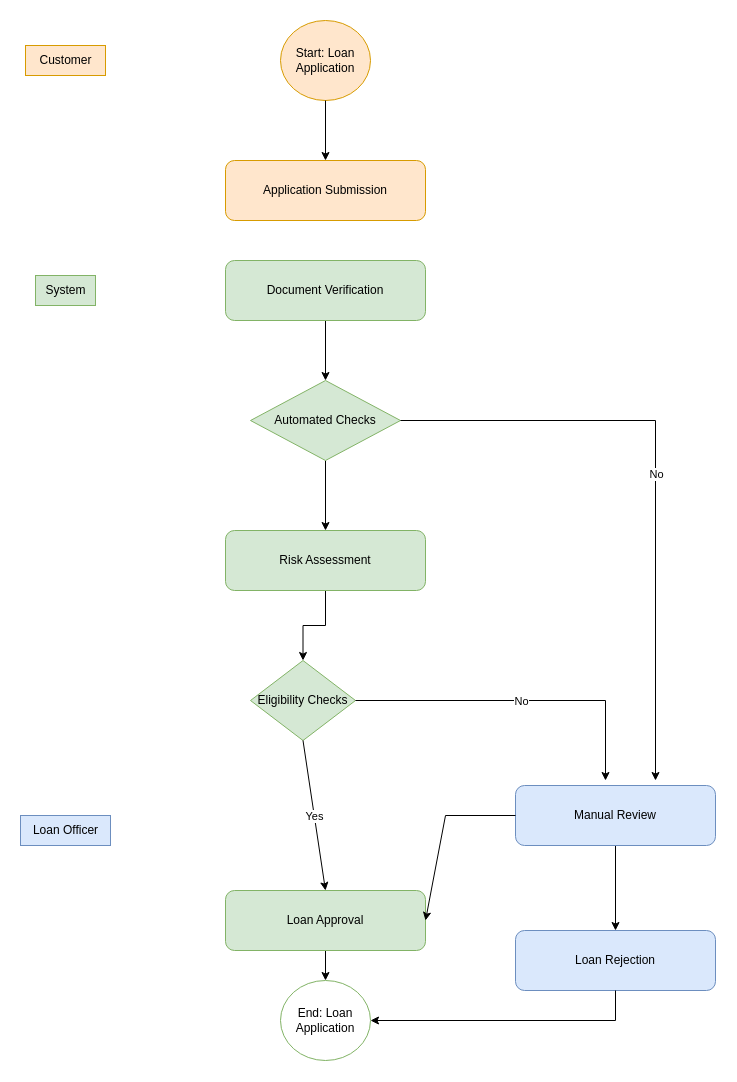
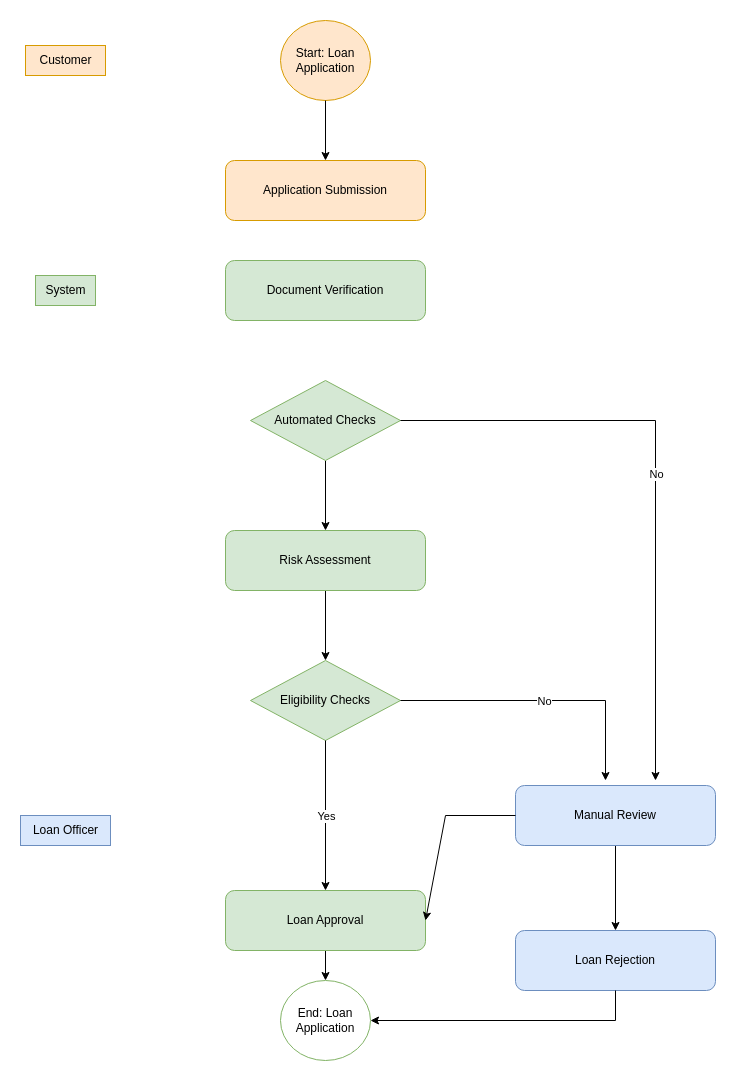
  <mxCell id="0" />
  <mxCell id="1" parent="0" />
  <mxCell id="2" value="Start: Loan Application" style="ellipse;whiteSpace=wrap;html=1;fillColor=#ffe6cc;strokeColor=#d79b00;" vertex="1" parent="1"><mxGeometry x="280" y="20" width="90" height="80" as="geometry" /></mxCell>
  <mxCell id="3" value="Customer" style="text;html=1;align=center;verticalAlign=middle;resizable=0;points=[];autosize=1;strokeColor=#d79b00;fillColor=#ffe6cc;" vertex="1" parent="1"><mxGeometry x="25" y="45" width="80" height="30" as="geometry" /></mxCell>
  <mxCell id="4" value="" style="endArrow=classic;html=1;rounded=0;exitX=0.5;exitY=1;exitDx=0;exitDy=0;" edge="1" parent="1" source="2"><mxGeometry width="50" height="50" relative="1" as="geometry"><mxPoint x="325" y="250" as="sourcePoint" /><mxPoint x="325" y="160" as="targetPoint" /></mxGeometry></mxCell>
  <mxCell id="5" value="Application Submission" style="rounded=1;whiteSpace=wrap;html=1;fillColor=#ffe6cc;strokeColor=#d79b00;" vertex="1" parent="1"><mxGeometry x="225" y="160" width="200" height="60" as="geometry" /></mxCell>
- <mxCell id="6" value="" style="edgeStyle=orthogonalEdgeStyle;rounded=0;orthogonalLoop=1;jettySize=auto;html=1;" edge="1" parent="1" source="7" target="10"><mxGeometry relative="1" as="geometry" /></mxCell>
  <mxCell id="7" value="Document Verification" style="rounded=1;whiteSpace=wrap;html=1;fillColor=#d5e8d4;strokeColor=#82b366;" vertex="1" parent="1"><mxGeometry x="225" y="260" width="200" height="60" as="geometry" /></mxCell>
  <mxCell id="8" value="System" style="text;html=1;align=center;verticalAlign=middle;resizable=0;points=[];autosize=1;strokeColor=#82b366;fillColor=#d5e8d4;" vertex="1" parent="1"><mxGeometry x="35" y="275" width="60" height="30" as="geometry" /></mxCell>
  <mxCell id="9" value="" style="edgeStyle=orthogonalEdgeStyle;rounded=0;orthogonalLoop=1;jettySize=auto;html=1;" edge="1" parent="1" source="10" target="12"><mxGeometry relative="1" as="geometry" /></mxCell>
  <mxCell id="10" value="Automated Checks" style="rhombus;whiteSpace=wrap;html=1;fillColor=#d5e8d4;strokeColor=#82b366;" vertex="1" parent="1"><mxGeometry x="250" y="380" width="150" height="80" as="geometry" /></mxCell>
  <mxCell id="11" value="" style="edgeStyle=orthogonalEdgeStyle;rounded=0;orthogonalLoop=1;jettySize=auto;html=1;" edge="1" parent="1" source="12" target="13"><mxGeometry relative="1" as="geometry" /></mxCell>
  <mxCell id="12" value="Risk Assessment" style="rounded=1;whiteSpace=wrap;html=1;fillColor=#d5e8d4;strokeColor=#82b366;" vertex="1" parent="1"><mxGeometry x="225" y="530" width="200" height="60" as="geometry" /></mxCell>
- <mxCell id="13" value="Eligibility Checks" style="rhombus;whiteSpace=wrap;html=1;fillColor=#d5e8d4;strokeColor=#82b366;" vertex="1" parent="1"><mxGeometry x="250" y="660" width="105" height="80" as="geometry" /></mxCell>
+ <mxCell id="13" value="Eligibility Checks" style="rhombus;whiteSpace=wrap;html=1;fillColor=#d5e8d4;strokeColor=#82b366;" vertex="1" parent="1"><mxGeometry x="250" y="660" width="150" height="80" as="geometry" /></mxCell>
  <mxCell id="14" value="" style="edgeStyle=orthogonalEdgeStyle;rounded=0;orthogonalLoop=1;jettySize=auto;html=1;" edge="1" parent="1" source="15" target="20"><mxGeometry relative="1" as="geometry" /></mxCell>
  <mxCell id="15" value="Loan Approval&lt;span style=&quot;color: rgba(0, 0, 0, 0); font-family: monospace; font-size: 0px; text-align: start; text-wrap-mode: nowrap;&quot;&gt;%3CmxGraphModel%3E%3Croot%3E%3CmxCell%20id%3D%220%22%2F%3E%3CmxCell%20id%3D%221%22%20parent%3D%220%22%2F%3E%3CmxCell%20id%3D%222%22%20value%3D%22Risk%20Assessment%22%20style%3D%22rounded%3D1%3BwhiteSpace%3Dwrap%3Bhtml%3D1%3B%22%20vertex%3D%221%22%20parent%3D%221%22%3E%3CmxGeometry%20x%3D%22300%22%20y%3D%22560%22%20width%3D%22200%22%20height%3D%2260%22%20as%3D%22geometry%22%2F%3E%3C%2FmxCell%3E%3C%2Froot%3E%3C%2FmxGraphModel%3E&lt;/span&gt;" style="rounded=1;whiteSpace=wrap;html=1;fillColor=#d5e8d4;strokeColor=#82b366;" vertex="1" parent="1"><mxGeometry x="225" y="890" width="200" height="60" as="geometry" /></mxCell>
  <mxCell id="16" value="" style="edgeStyle=orthogonalEdgeStyle;rounded=0;orthogonalLoop=1;jettySize=auto;html=1;" edge="1" parent="1" source="17" target="18"><mxGeometry relative="1" as="geometry" /></mxCell>
  <mxCell id="17" value="Manual Review" style="rounded=1;whiteSpace=wrap;html=1;fillColor=#dae8fc;strokeColor=#6c8ebf;" vertex="1" parent="1"><mxGeometry x="515" y="785" width="200" height="60" as="geometry" /></mxCell>
  <mxCell id="18" value="Loan Rejection&lt;span style=&quot;color: rgba(0, 0, 0, 0); font-family: monospace; font-size: 0px; text-align: start; text-wrap-mode: nowrap;&quot;&gt;%3CmxGraphModel%3E%3Croot%3E%3CmxCell%20id%3D%220%22%2F%3E%3CmxCell%20id%3D%221%22%20parent%3D%220%22%2F%3E%3CmxCell%20id%3D%222%22%20value%3D%22Risk%20Assessment%22%20style%3D%22rounded%3D1%3BwhiteSpace%3Dwrap%3Bhtml%3D1%3B%22%20vertex%3D%221%22%20parent%3D%221%22%3E%3CmxGeometry%20x%3D%22300%22%20y%3D%22560%22%20width%3D%22200%22%20height%3D%2260%22%20as%3D%22geometry%22%2F%3E%3C%2FmxCell%3E%3C%2Froot%3E%3C%2FmxGraphModel%3E&lt;/span&gt;" style="rounded=1;whiteSpace=wrap;html=1;fillColor=#dae8fc;strokeColor=#6c8ebf;" vertex="1" parent="1"><mxGeometry x="515" y="930" width="200" height="60" as="geometry" /></mxCell>
  <mxCell id="19" value="Loan Officer" style="text;html=1;align=center;verticalAlign=middle;resizable=0;points=[];autosize=1;strokeColor=#6c8ebf;fillColor=#dae8fc;" vertex="1" parent="1"><mxGeometry x="20" y="815" width="90" height="30" as="geometry" /></mxCell>
  <mxCell id="20" value="End: Loan Application" style="ellipse;whiteSpace=wrap;html=1;fillColor=#ffffff;strokeColor=#82b366;" vertex="1" parent="1"><mxGeometry x="280" y="980" width="90" height="80" as="geometry" /></mxCell>
  <mxCell id="21" value="" style="endArrow=classic;html=1;rounded=0;exitX=1;exitY=0.5;exitDx=0;exitDy=0;" edge="1" parent="1" source="13"><mxGeometry relative="1" as="geometry"><mxPoint x="305" y="830" as="sourcePoint" /><mxPoint x="605" y="780" as="targetPoint" /><Array as="points"><mxPoint x="605" y="700" /></Array></mxGeometry></mxCell>
  <mxCell id="22" value="No" style="edgeLabel;resizable=0;html=1;;align=center;verticalAlign=middle;" connectable="0" vertex="1" parent="21"><mxGeometry relative="1" as="geometry" /></mxCell>
  <mxCell id="23" value="" style="endArrow=classic;html=1;rounded=0;exitX=0.5;exitY=1;exitDx=0;exitDy=0;entryX=0.5;entryY=0;entryDx=0;entryDy=0;" edge="1" parent="1" source="13" target="15"><mxGeometry relative="1" as="geometry"><mxPoint x="305" y="830" as="sourcePoint" /><mxPoint x="405" y="830" as="targetPoint" /></mxGeometry></mxCell>
  <mxCell id="24" value="Yes" style="edgeLabel;resizable=0;html=1;;align=center;verticalAlign=middle;" connectable="0" vertex="1" parent="23"><mxGeometry relative="1" as="geometry" /></mxCell>
  <mxCell id="25" value="" style="endArrow=classic;html=1;rounded=0;exitX=0.5;exitY=1;exitDx=0;exitDy=0;entryX=1;entryY=0.5;entryDx=0;entryDy=0;" edge="1" parent="1" source="18" target="20"><mxGeometry width="50" height="50" relative="1" as="geometry"><mxPoint x="400" y="1050" as="sourcePoint" /><mxPoint x="450" y="1000" as="targetPoint" /><Array as="points"><mxPoint x="615" y="1020" /></Array></mxGeometry></mxCell>
  <mxCell id="26" value="" style="endArrow=classic;html=1;rounded=0;exitX=0;exitY=0.5;exitDx=0;exitDy=0;entryX=1;entryY=0.5;entryDx=0;entryDy=0;" edge="1" parent="1" source="17" target="15"><mxGeometry relative="1" as="geometry"><mxPoint x="305" y="930" as="sourcePoint" /><mxPoint x="435" y="910" as="targetPoint" /><Array as="points"><mxPoint x="445" y="815" /></Array></mxGeometry></mxCell>
  <mxCell id="27" value="" style="endArrow=classic;html=1;rounded=0;exitX=1;exitY=0.5;exitDx=0;exitDy=0;" edge="1" parent="1"><mxGeometry relative="1" as="geometry"><mxPoint x="400" y="420" as="sourcePoint" /><mxPoint x="655" y="780" as="targetPoint" /><Array as="points"><mxPoint x="655" y="420" /></Array></mxGeometry></mxCell>
  <mxCell id="28" value="No" style="edgeLabel;resizable=0;html=1;;align=center;verticalAlign=middle;" connectable="0" vertex="1" parent="27"><mxGeometry relative="1" as="geometry" /></mxCell>
